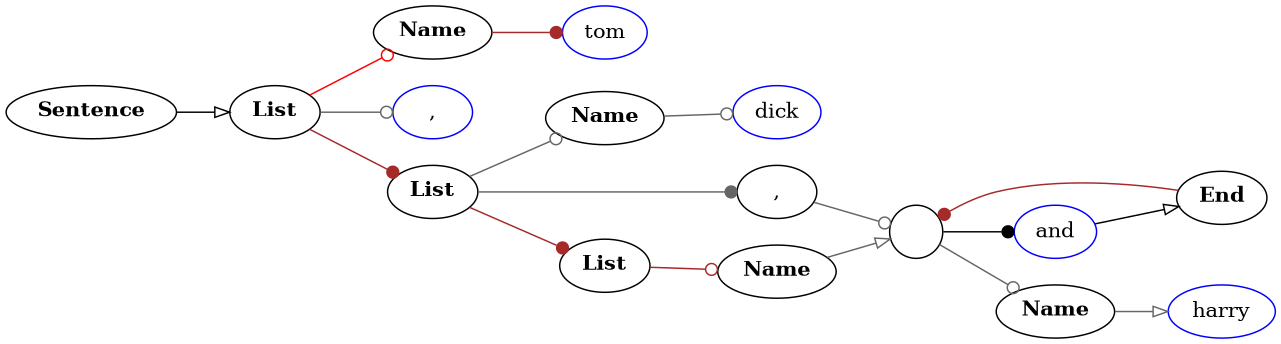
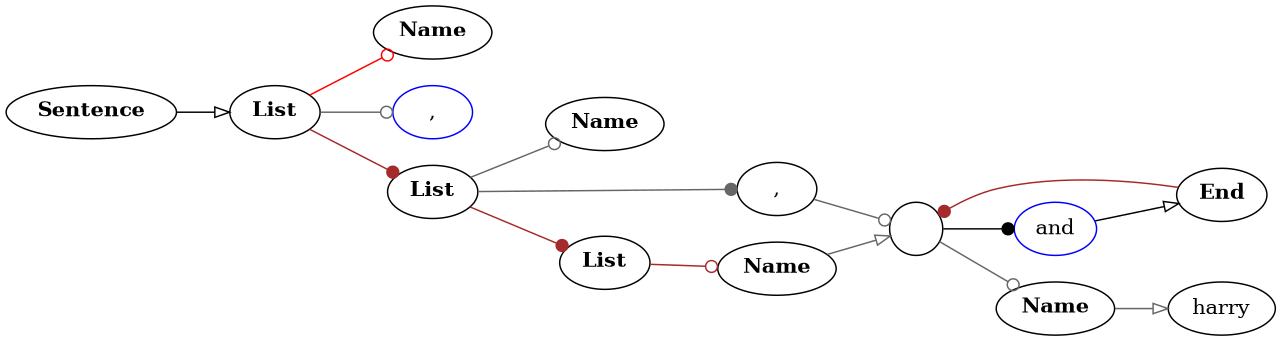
  digraph {
    rankdir=LR
    edge [arrowhead=odot color=gray40]
    n1 [label=<<b>Sentence</b>>]
    n2 [label=<<b>List</b>>]
    n3 [label=<<b>Name</b>>]
    n4 [color=blue label=","]
    n5 [label=<<b>List</b>>]
    n6 [label=<<b>End</b>>]
    n7 [label=" " shape=circle]
-   tom [color=blue]
    n9 [label=<<b>Name</b>>]
    n10 [label=","]
    n11 [label=<<b>List</b>>]
    n12 [color=blue label=and]
    n13 [label=<<b>Name</b>>]
-   dick [color=blue]
    n15 [label=<<b>Name</b>>]
-   harry [color=blue]
+   harry [color=black]
    n1 -> n2 [arrowhead=onormal color=black]
    n2 -> n3 [color=red]
    n2 -> n4
    n2 -> n5 [arrowhead=dot color=brown]
-   n3 -> tom [arrowhead=dot color=brown]
    n5 -> n9
    n5 -> n10 [arrowhead=dot]
    n5 -> n11 [arrowhead=dot color=brown]
    n6 -> n7 [arrowhead=dot color=brown]
    n7 -> n12 [arrowhead=dot color=black]
    n7 -> n13
-   n9 -> dick
    n10 -> n7
    n11 -> n15 [color=brown]
    n12 -> n6 [arrowhead=onormal color=black]
    n13 -> harry [arrowhead=onormal]
    n15 -> n7 [arrowhead=onormal]
  }
